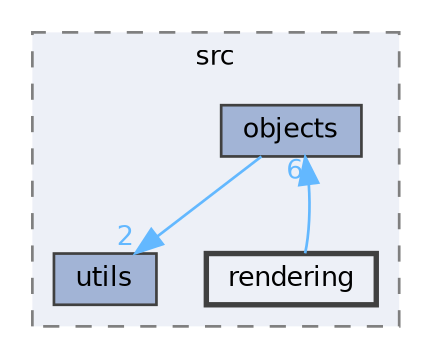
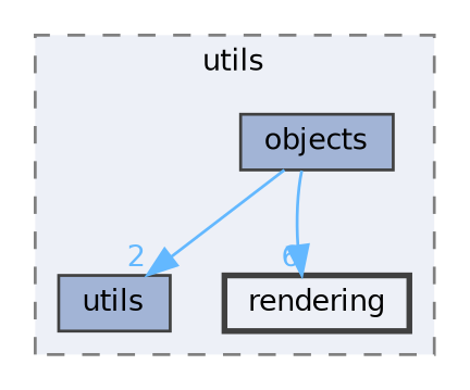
  digraph {
    compound=true
    node [color=grey25 fillcolor="#a2b4d6" fontname=Helvetica fontsize=10 shape=box style=filled]
    edge [color=steelblue1 fontcolor=steelblue1 fontname=Helvetica fontsize=10 labeldistance=1.5 labelfontname=Helvetica labelfontsize=10]
    n1 [height=0.2 label=utils width=0.4]
    n2 [height=0.2 label=objects width=0.4]
    n3 [fillcolor="#edf0f7" height=0.2 label=rendering style="filled,bold" width=0.4]
    subgraph cluster_1 {
      bgcolor="#edf0f7"
      fontname=Helvetica
      fontsize=10
-     label=src
+     label=utils
      pencolor=grey50
      style="filled,dashed"
      n1
      n2
      n3
    }
    n2 -> n1 [headlabel=2]
-   n3 -> n2 [headlabel=6]
+   n2 -> n3 [headlabel=6]
  }
